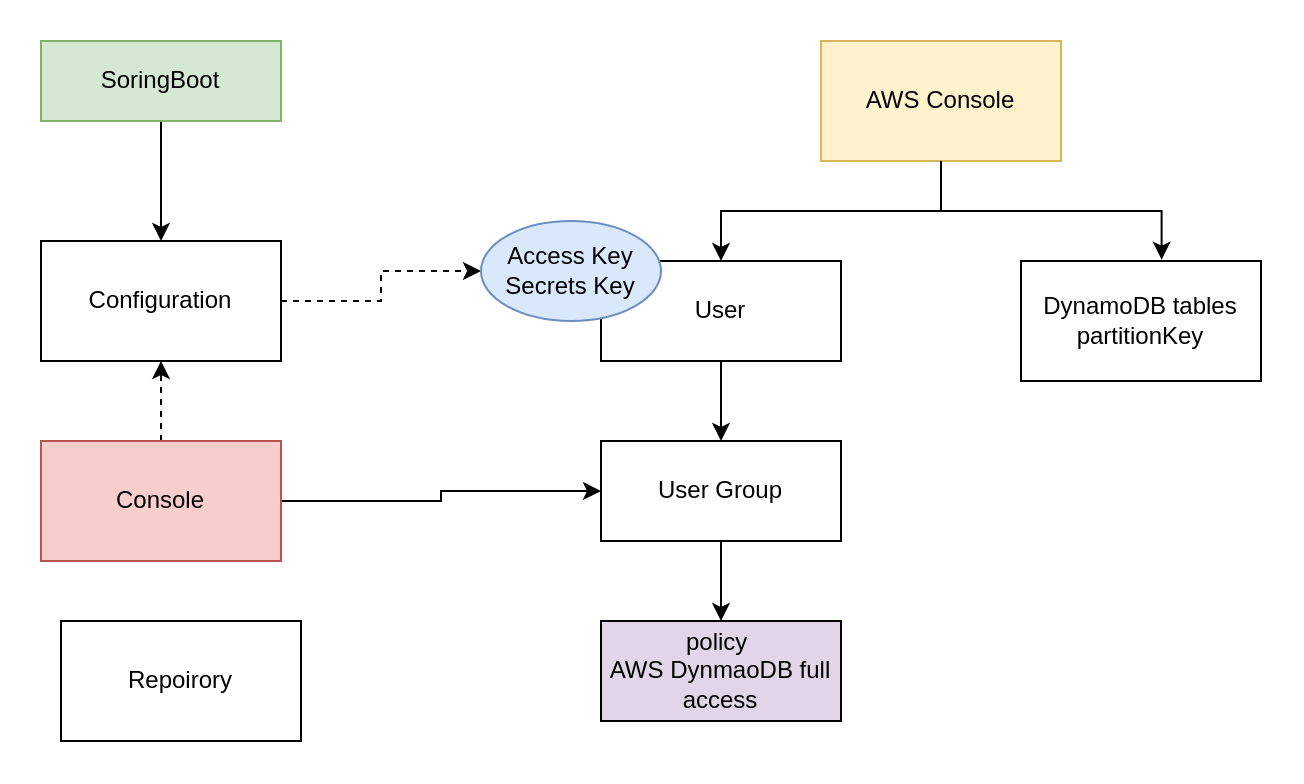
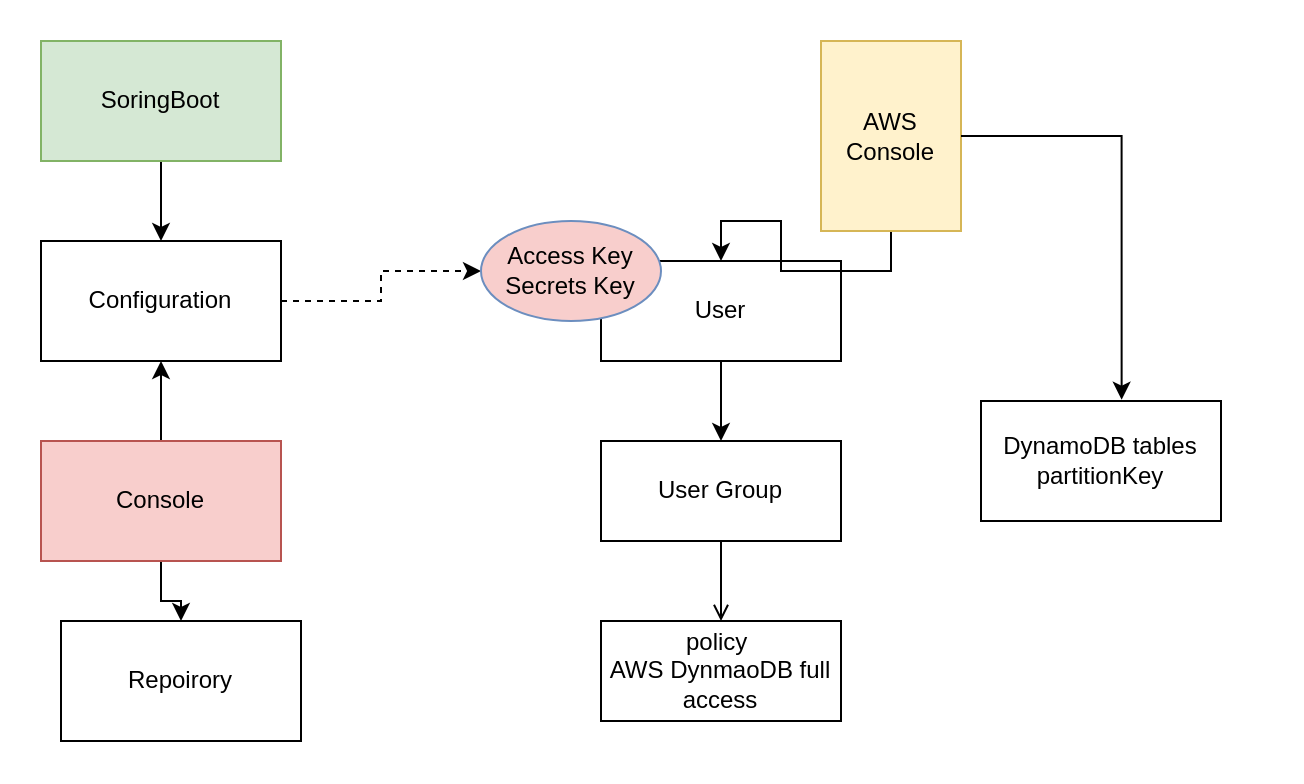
  <mxCell id="0" />
  <mxCell id="1" parent="0" />
  <mxCell id="2" value="" style="edgeStyle=orthogonalEdgeStyle;rounded=0;orthogonalLoop=1;jettySize=auto;html=1;" edge="1" parent="1" source="3" target="5"><mxGeometry relative="1" as="geometry" /></mxCell>
- <mxCell id="3" value="SoringBoot" style="rounded=0;whiteSpace=wrap;html=1;fillColor=#d5e8d4;strokeColor=#82b366;" vertex="1" parent="1"><mxGeometry x="20" y="20" width="120" height="40" as="geometry" /></mxCell>
+ <mxCell id="3" value="SoringBoot" style="rounded=0;whiteSpace=wrap;html=1;fillColor=#d5e8d4;strokeColor=#82b366;" vertex="1" parent="1"><mxGeometry x="20" y="20" width="120" height="60" as="geometry" /></mxCell>
  <mxCell id="4" style="edgeStyle=orthogonalEdgeStyle;rounded=0;orthogonalLoop=1;jettySize=auto;html=1;dashed=1;" edge="1" parent="1" source="5" target="19"><mxGeometry relative="1" as="geometry" /></mxCell>
  <mxCell id="5" value="Configuration" style="rounded=0;whiteSpace=wrap;html=1;" vertex="1" parent="1"><mxGeometry x="20" y="120" width="120" height="60" as="geometry" /></mxCell>
- <mxCell id="6" value="" style="edgeStyle=orthogonalEdgeStyle;rounded=0;orthogonalLoop=1;jettySize=auto;html=1;" edge="1" parent="1" source="8" target="13"><mxGeometry relative="1" as="geometry" /></mxCell>
- <mxCell id="7" value="" style="edgeStyle=orthogonalEdgeStyle;rounded=0;orthogonalLoop=1;jettySize=auto;html=1;dashed=1;" edge="1" parent="1" source="8" target="5"><mxGeometry relative="1" as="geometry" /></mxCell>
+ <mxCell id="6" value="" style="edgeStyle=orthogonalEdgeStyle;rounded=0;orthogonalLoop=1;jettySize=auto;html=1;" edge="1" parent="1" source="8" target="9"><mxGeometry relative="1" as="geometry" /></mxCell>
+ <mxCell id="7" value="" style="edgeStyle=orthogonalEdgeStyle;rounded=0;orthogonalLoop=1;jettySize=auto;html=1;" edge="1" parent="1" source="8" target="5"><mxGeometry relative="1" as="geometry" /></mxCell>
  <mxCell id="8" value="Console" style="rounded=0;whiteSpace=wrap;html=1;fillColor=#f8cecc;strokeColor=#b85450;" vertex="1" parent="1"><mxGeometry x="20" y="220" width="120" height="60" as="geometry" /></mxCell>
  <mxCell id="9" value="Repoirory" style="rounded=0;whiteSpace=wrap;html=1;" vertex="1" parent="1"><mxGeometry x="30" y="310" width="120" height="60" as="geometry" /></mxCell>
  <mxCell id="10" value="" style="edgeStyle=orthogonalEdgeStyle;rounded=0;orthogonalLoop=1;jettySize=auto;html=1;" edge="1" parent="1" source="11" target="13"><mxGeometry relative="1" as="geometry" /></mxCell>
  <mxCell id="11" value="User" style="rounded=0;whiteSpace=wrap;html=1;" vertex="1" parent="1"><mxGeometry x="300" y="130" width="120" height="50" as="geometry" /></mxCell>
- <mxCell id="12" value="" style="edgeStyle=orthogonalEdgeStyle;rounded=0;orthogonalLoop=1;jettySize=auto;html=1;" edge="1" parent="1" source="13" target="14"><mxGeometry relative="1" as="geometry" /></mxCell>
+ <mxCell id="12" value="" style="edgeStyle=orthogonalEdgeStyle;rounded=0;orthogonalLoop=1;jettySize=auto;html=1;endArrow=open;" edge="1" parent="1" source="13" target="14"><mxGeometry relative="1" as="geometry" /></mxCell>
  <mxCell id="13" value="User Group" style="rounded=0;whiteSpace=wrap;html=1;" vertex="1" parent="1"><mxGeometry x="300" y="220" width="120" height="50" as="geometry" /></mxCell>
- <mxCell id="14" value="policy&amp;nbsp;&lt;br&gt;AWS DynmaoDB full access" style="rounded=0;whiteSpace=wrap;html=1;fillColor=#e1d5e7;" vertex="1" parent="1"><mxGeometry x="300" y="310" width="120" height="50" as="geometry" /></mxCell>
- <mxCell id="15" value="DynamoDB tables&lt;br&gt;partitionKey" style="rounded=0;whiteSpace=wrap;html=1;" vertex="1" parent="1"><mxGeometry x="510" y="130" width="120" height="60" as="geometry" /></mxCell>
+ <mxCell id="14" value="policy&amp;nbsp;&lt;br&gt;AWS DynmaoDB full access" style="rounded=0;whiteSpace=wrap;html=1;" vertex="1" parent="1"><mxGeometry x="300" y="310" width="120" height="50" as="geometry" /></mxCell>
+ <mxCell id="15" value="DynamoDB tables&lt;br&gt;partitionKey" style="rounded=0;whiteSpace=wrap;html=1;" vertex="1" parent="1"><mxGeometry x="490" y="200" width="120" height="60" as="geometry" /></mxCell>
  <mxCell id="16" style="edgeStyle=orthogonalEdgeStyle;rounded=0;orthogonalLoop=1;jettySize=auto;html=1;entryX=0.5;entryY=0;entryDx=0;entryDy=0;" edge="1" parent="1" source="17" target="11"><mxGeometry relative="1" as="geometry" /></mxCell>
- <mxCell id="17" value="AWS Console" style="rounded=0;whiteSpace=wrap;html=1;fillColor=#fff2cc;strokeColor=#d6b656;" vertex="1" parent="1"><mxGeometry x="410" y="20" width="120" height="60" as="geometry" /></mxCell>
+ <mxCell id="17" value="AWS Console" style="rounded=0;whiteSpace=wrap;html=1;fillColor=#fff2cc;strokeColor=#d6b656;" vertex="1" parent="1"><mxGeometry x="410" y="20" width="70" height="95" as="geometry" /></mxCell>
  <mxCell id="18" style="edgeStyle=orthogonalEdgeStyle;rounded=0;orthogonalLoop=1;jettySize=auto;html=1;entryX=0.586;entryY=-0.011;entryDx=0;entryDy=0;entryPerimeter=0;" edge="1" parent="1" source="17" target="15"><mxGeometry relative="1" as="geometry" /></mxCell>
- <mxCell id="19" value="Access Key&lt;br&gt;Secrets Key" style="ellipse;whiteSpace=wrap;html=1;fillColor=#dae8fc;strokeColor=#6c8ebf;" vertex="1" parent="1"><mxGeometry x="240" y="110" width="90" height="50" as="geometry" /></mxCell>
+ <mxCell id="19" value="Access Key&lt;br&gt;Secrets Key" style="ellipse;whiteSpace=wrap;html=1;fillColor=#f8cecc;strokeColor=#6c8ebf;" vertex="1" parent="1"><mxGeometry x="240" y="110" width="90" height="50" as="geometry" /></mxCell>
